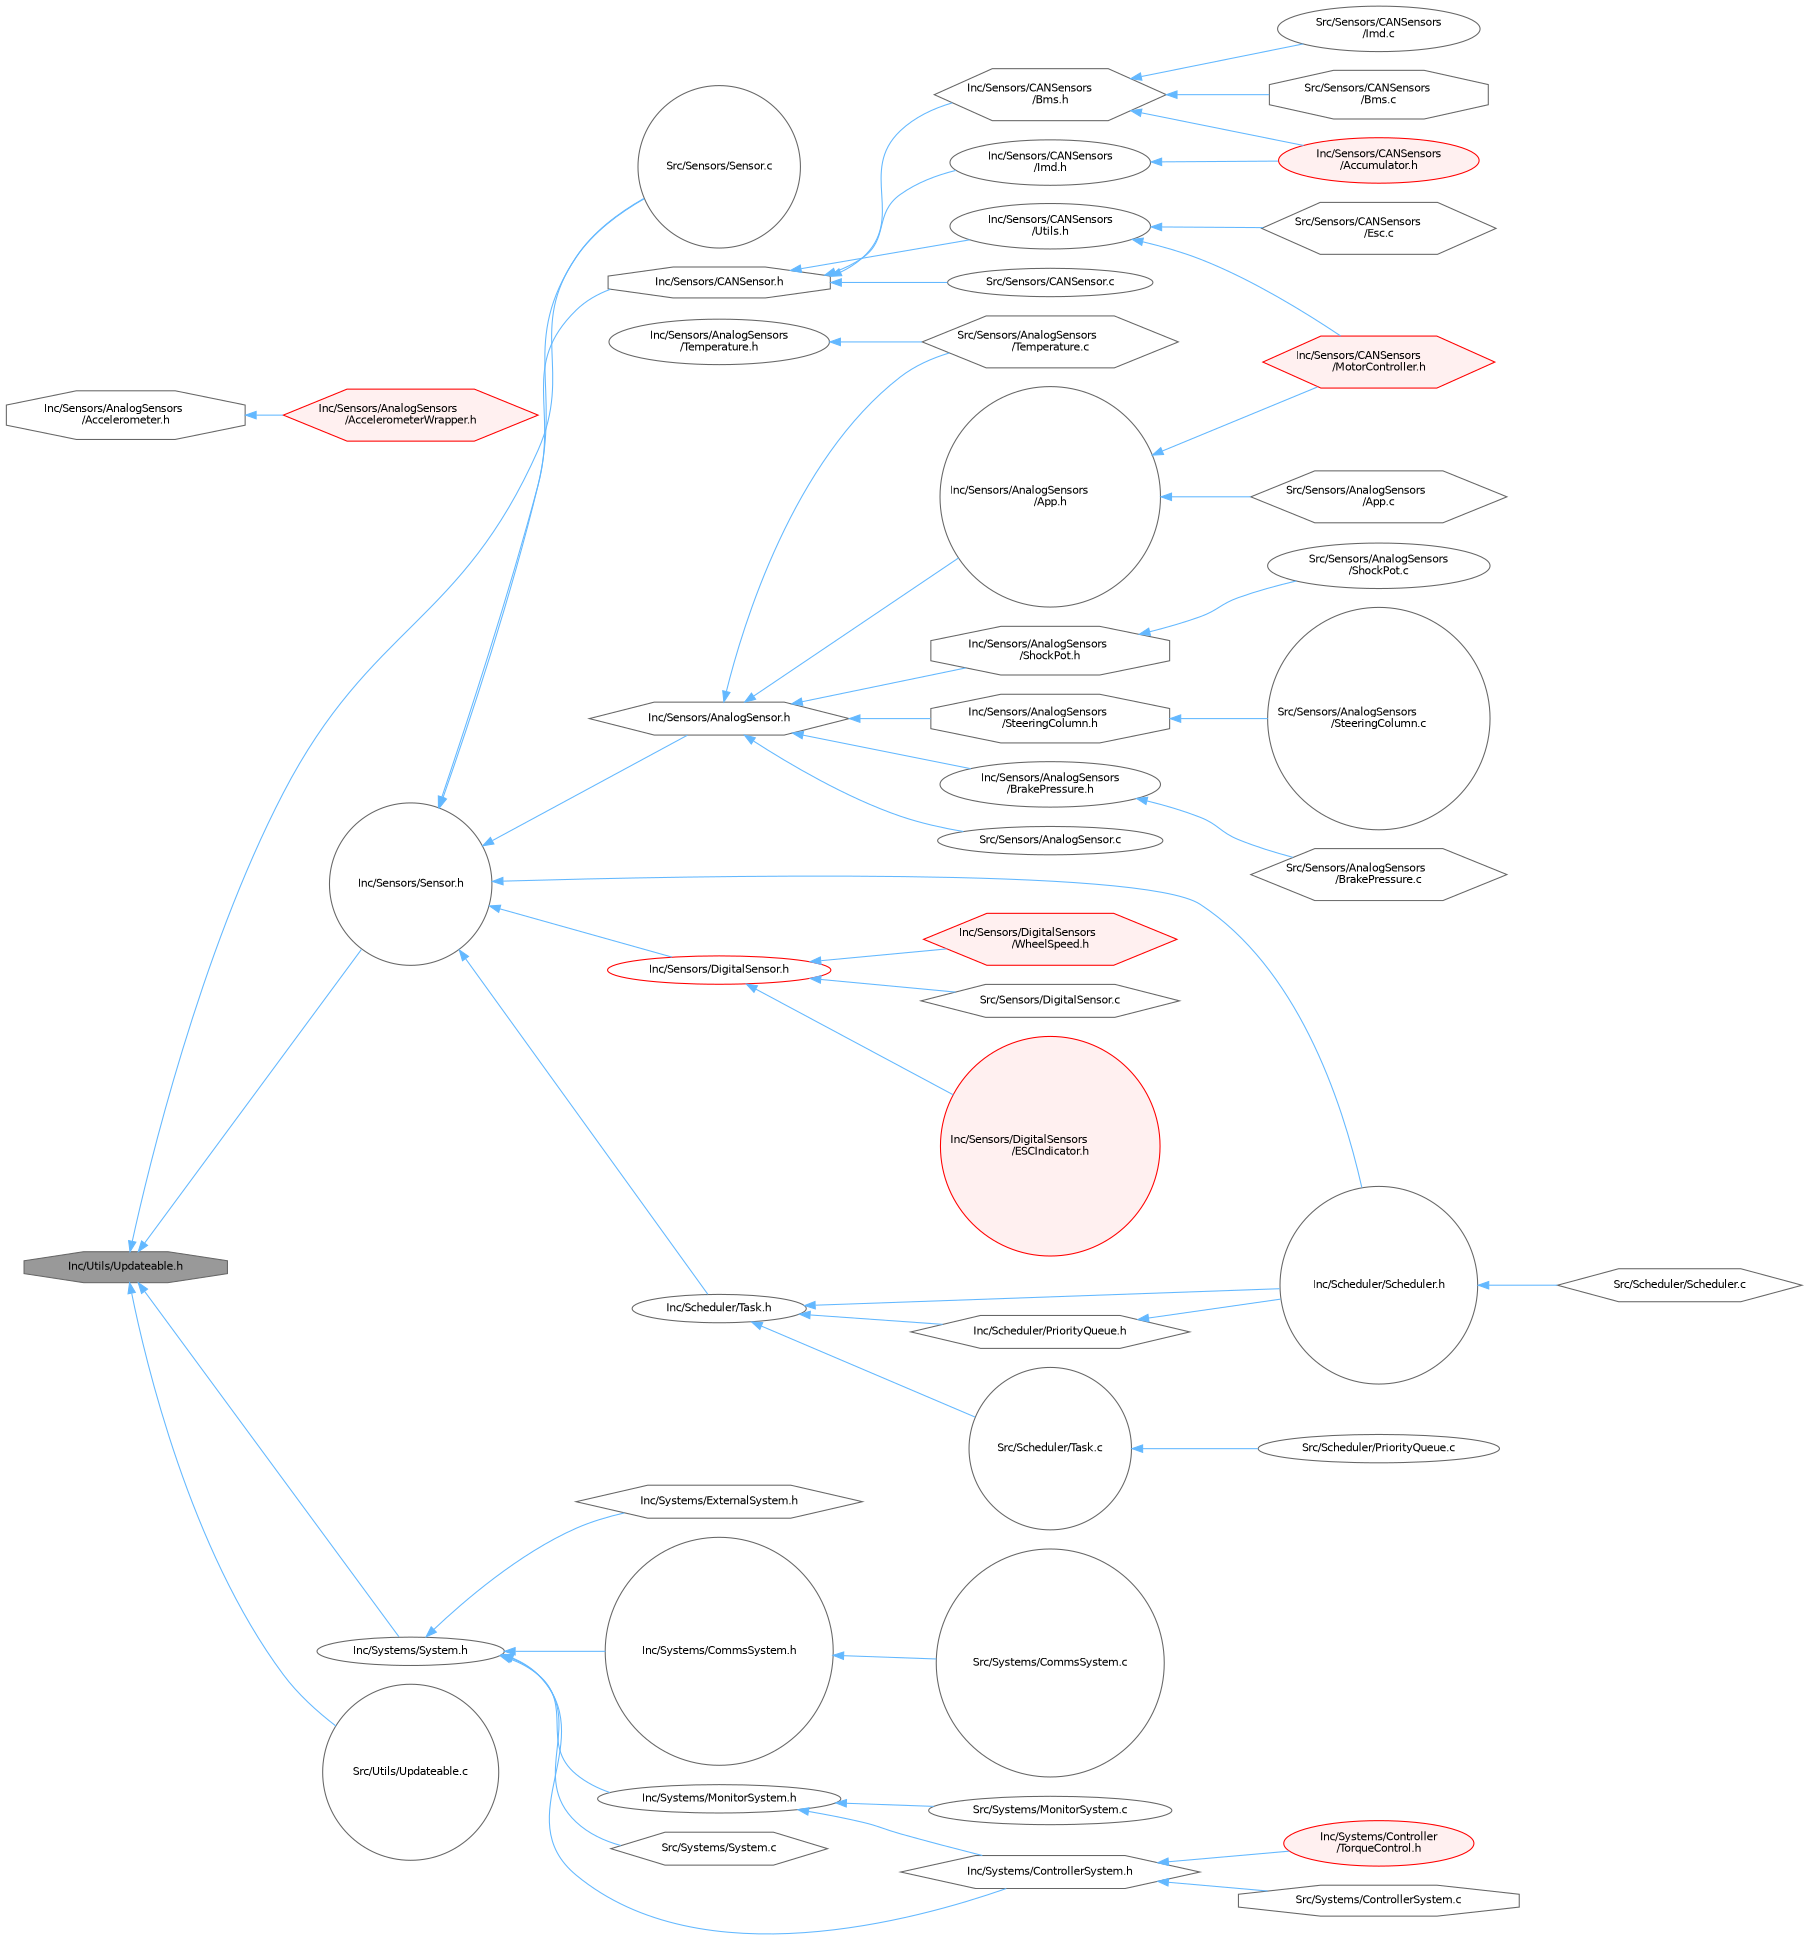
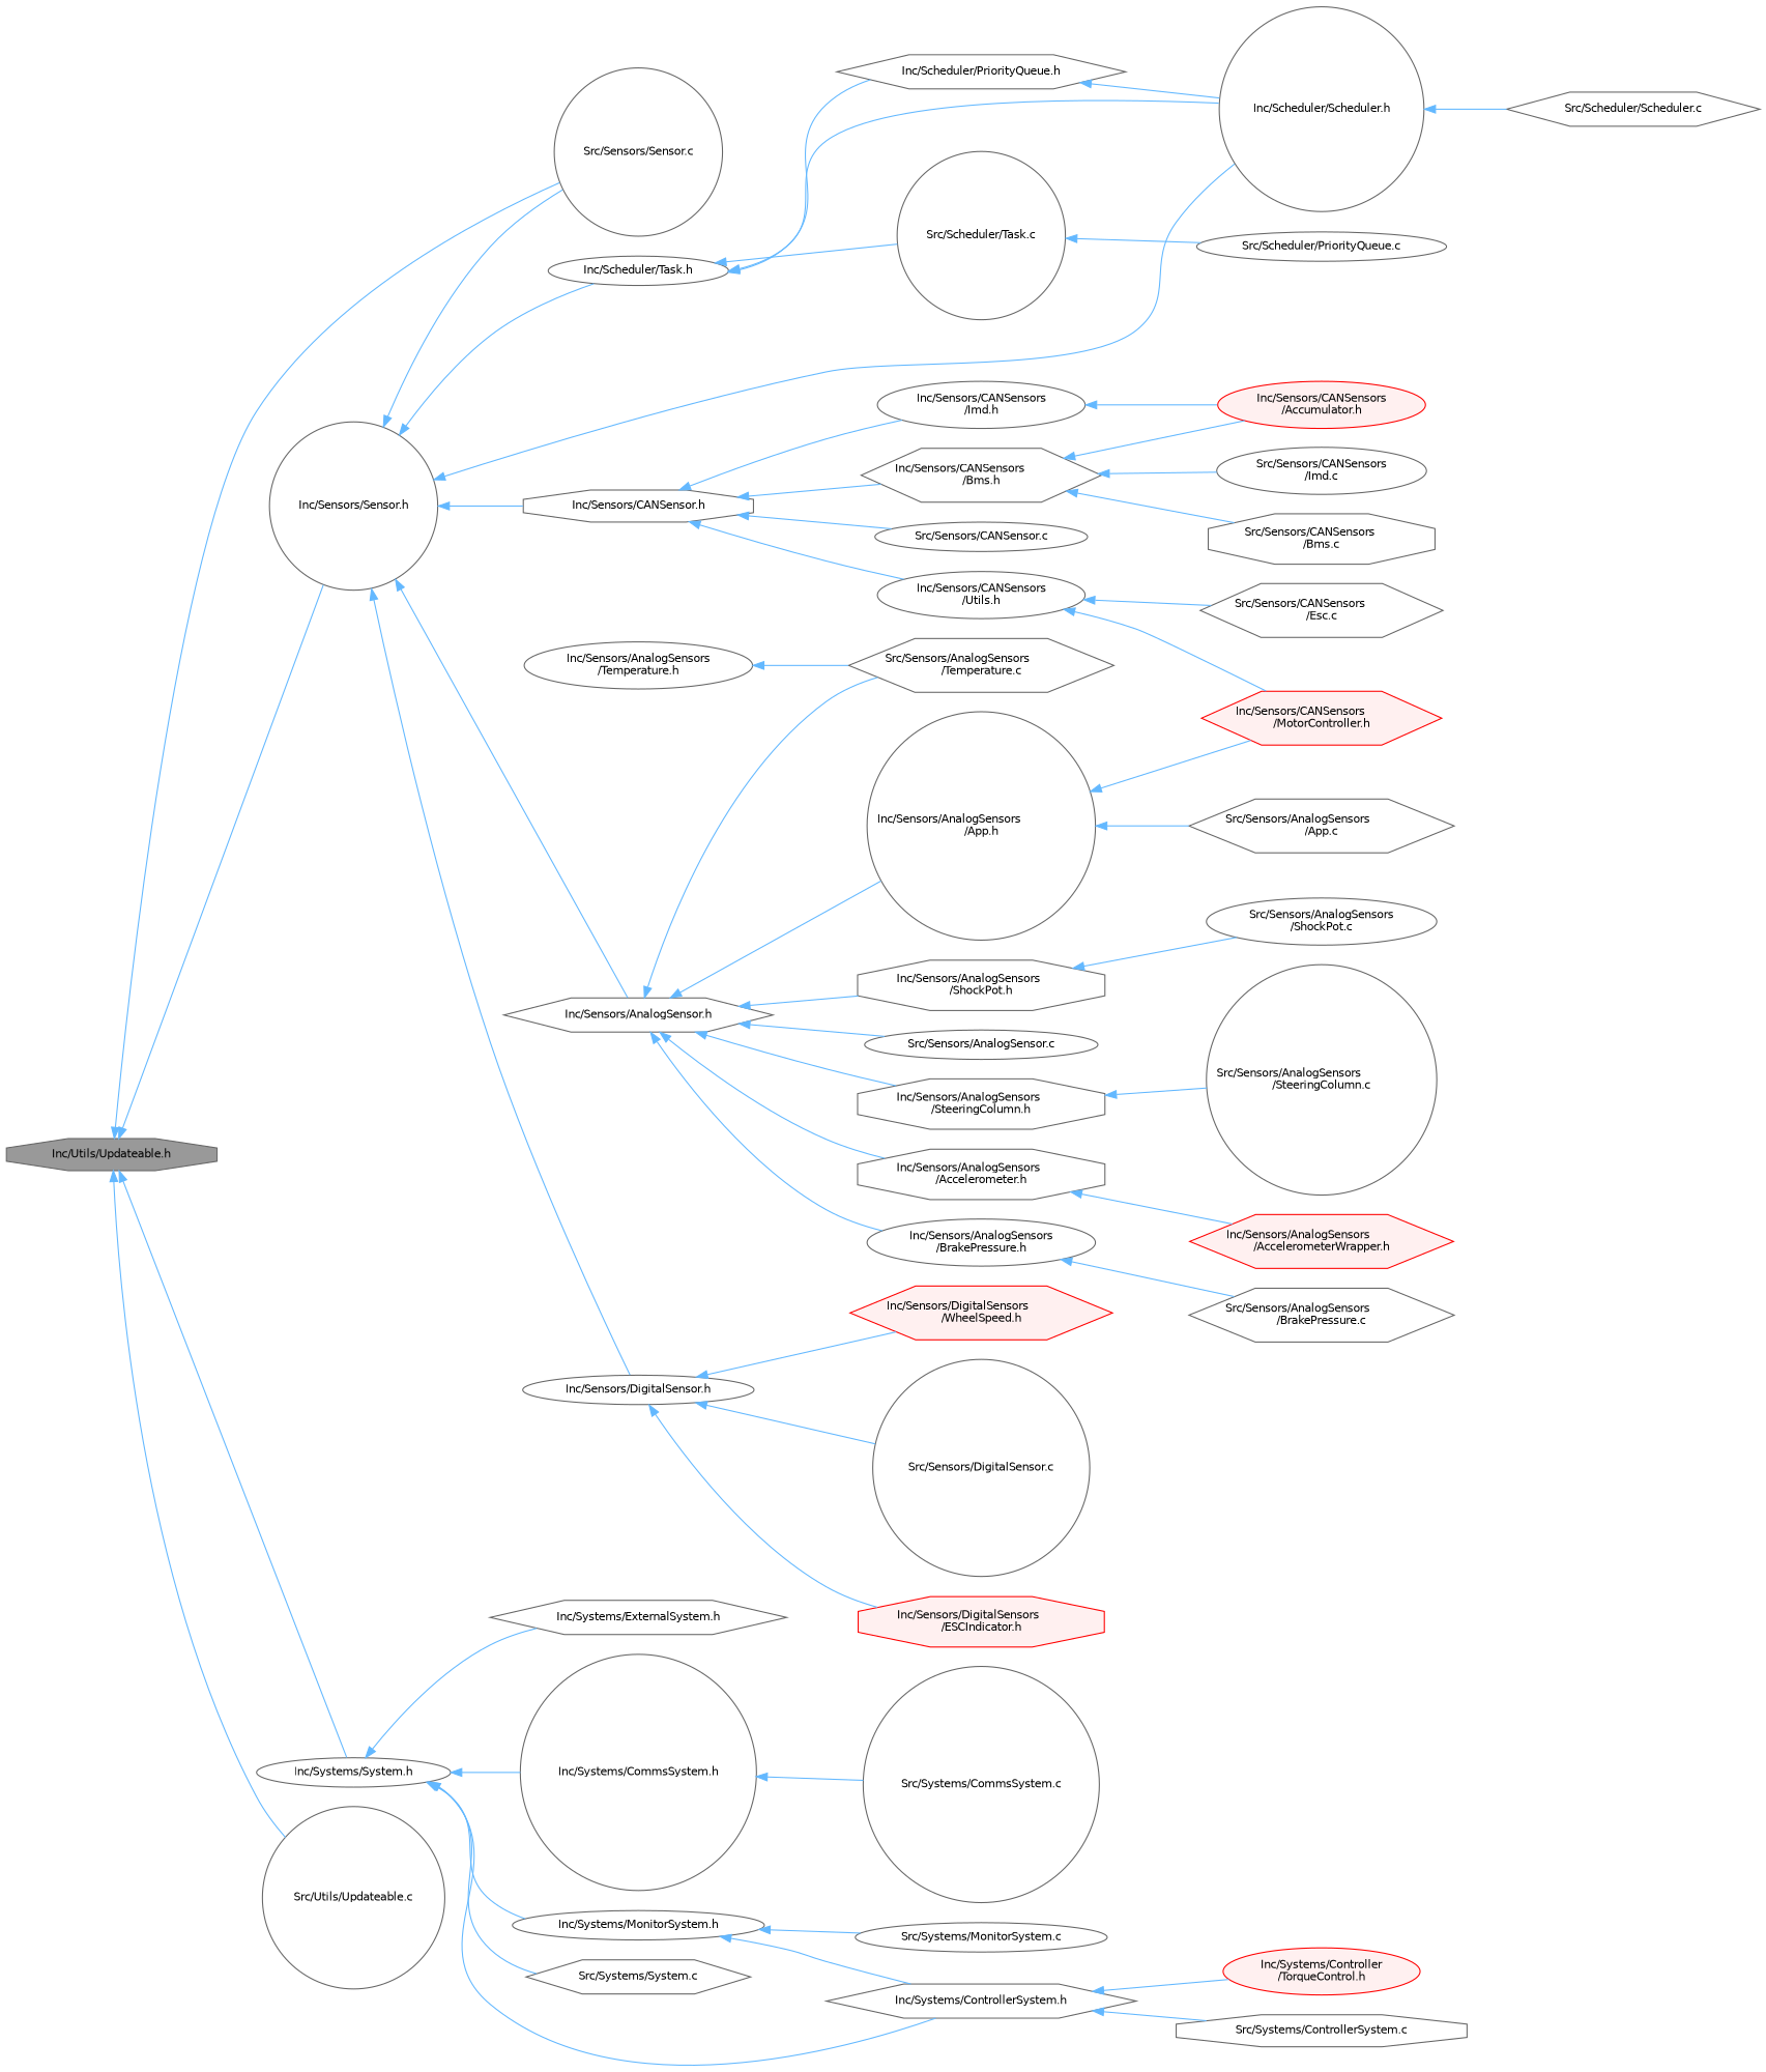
  digraph {
    rankdir=LR
    node [color=grey40 fillcolor=white fontname=Helvetica fontsize=10 shape=ellipse style=filled]
    edge [color=steelblue1 dir=back fontname=Helvetica fontsize=10 labelfontname=Helvetica labelfontsize=10 style=solid]
    n1 [color=gray40 fillcolor=grey60 fontcolor=black height=0.2 label="Inc/Utils/Updateable.h" shape=octagon width=0.4]
    n2 [height=0.2 label="Inc/Sensors/Sensor.h" shape=circle width=0.4]
    n3 [height=0.2 label="Src/Sensors/Sensor.c" shape=circle width=0.4]
    n4 [height=0.2 label="Inc/Systems/System.h" width=0.4]
    n5 [height=0.2 label="Src/Utils/Updateable.c" shape=circle width=0.4]
    n6 [height=0.2 label="Inc/Scheduler/Scheduler.h" shape=circle width=0.4]
    n7 [height=0.2 label="Inc/Scheduler/Task.h" width=0.4]
    n8 [height=0.2 label="Inc/Sensors/AnalogSensor.h" shape=hexagon width=0.4]
    n9 [height=0.2 label="Inc/Sensors/CANSensor.h" shape=octagon width=0.4]
-   n10 [color=red height=0.2 label="Inc/Sensors/DigitalSensor.h" width=0.4]
+   n10 [height=0.2 label="Inc/Sensors/DigitalSensor.h" width=0.4]
    n11 [height=0.2 label="Inc/Systems/CommsSystem.h" shape=circle width=0.4]
    n12 [height=0.2 label="Inc/Systems/ExternalSystem.h" shape=hexagon width=0.4]
    n13 [height=0.2 label="Inc/Systems/ControllerSystem.h" shape=hexagon width=0.4]
    n14 [height=0.2 label="Inc/Systems/MonitorSystem.h" width=0.4]
    n15 [height=0.2 label="Src/Systems/System.c" shape=hexagon width=0.4]
    n16 [height=0.2 label="Src/Scheduler/Scheduler.c" shape=hexagon width=0.4]
    n17 [height=0.2 label="Inc/Scheduler/PriorityQueue.h" shape=hexagon width=0.4]
    n18 [height=0.2 label="Src/Scheduler/Task.c" shape=circle width=0.4]
    n19 [height=0.2 label="Inc/Sensors/AnalogSensors\l/Accelerometer.h" shape=octagon width=0.4]
    n20 [height=0.2 label="Inc/Sensors/AnalogSensors\l/App.h" shape=circle width=0.4]
    n21 [height=0.2 label="Inc/Sensors/AnalogSensors\l/BrakePressure.h" width=0.4]
    n22 [height=0.2 label="Inc/Sensors/AnalogSensors\l/ShockPot.h" shape=octagon width=0.4]
    n23 [height=0.2 label="Inc/Sensors/AnalogSensors\l/SteeringColumn.h" shape=octagon width=0.4]
    n24 [height=0.2 label="Src/Sensors/AnalogSensor.c" width=0.4]
    n25 [height=0.2 label="Src/Sensors/AnalogSensors\l/Temperature.c" shape=hexagon width=0.4]
    n26 [height=0.2 label="Inc/Sensors/CANSensors\l/Bms.h" shape=hexagon width=0.4]
    n27 [height=0.2 label="Inc/Sensors/CANSensors\l/Utils.h" width=0.4]
    n28 [height=0.2 label="Inc/Sensors/CANSensors\l/Imd.h" width=0.4]
    n29 [height=0.2 label="Src/Sensors/CANSensor.c" width=0.4]
-   n30 [color=red fillcolor="#FFF0F0" height=0.2 label="Inc/Sensors/DigitalSensors\l/ESCIndicator.h" shape=circle width=0.4]
+   n30 [color=red fillcolor="#FFF0F0" height=0.2 label="Inc/Sensors/DigitalSensors\l/ESCIndicator.h" shape=octagon width=0.4]
    n31 [color=red fillcolor="#FFF0F0" height=0.2 label="Inc/Sensors/DigitalSensors\l/WheelSpeed.h" shape=hexagon width=0.4]
-   n32 [height=0.2 label="Src/Sensors/DigitalSensor.c" shape=hexagon width=0.4]
+   n32 [height=0.2 label="Src/Sensors/DigitalSensor.c" shape=circle width=0.4]
    n33 [height=0.2 label="Src/Scheduler/PriorityQueue.c" width=0.4]
    n34 [color=red fillcolor="#FFF0F0" height=0.2 label="Inc/Sensors/AnalogSensors\l/AccelerometerWrapper.h" shape=hexagon width=0.4]
    n35 [color=red fillcolor="#FFF0F0" height=0.2 label="Inc/Sensors/CANSensors\l/MotorController.h" shape=hexagon width=0.4]
    n36 [height=0.2 label="Src/Sensors/AnalogSensors\l/App.c" shape=hexagon width=0.4]
    n37 [height=0.2 label="Src/Sensors/AnalogSensors\l/BrakePressure.c" shape=hexagon width=0.4]
    n38 [height=0.2 label="Src/Sensors/AnalogSensors\l/ShockPot.c" width=0.4]
    n39 [height=0.2 label="Src/Sensors/AnalogSensors\l/SteeringColumn.c" shape=circle width=0.4]
    n40 [height=0.2 label="Inc/Sensors/AnalogSensors\l/Temperature.h" width=0.4]
    n41 [color=red fillcolor="#FFF0F0" height=0.2 label="Inc/Sensors/CANSensors\l/Accumulator.h" width=0.4]
    n42 [height=0.2 label="Src/Sensors/CANSensors\l/Bms.c" shape=octagon width=0.4]
    n43 [height=0.2 label="Src/Sensors/CANSensors\l/Imd.c" width=0.4]
    n44 [height=0.2 label="Src/Sensors/CANSensors\l/Esc.c" shape=hexagon width=0.4]
    n45 [height=0.2 label="Src/Systems/CommsSystem.c" shape=circle width=0.4]
    n46 [color=red fillcolor="#FFF0F0" height=0.2 label="Inc/Systems/Controller\l/TorqueControl.h" width=0.4]
    n47 [height=0.2 label="Src/Systems/ControllerSystem.c" shape=octagon width=0.4]
    n48 [height=0.2 label="Src/Systems/MonitorSystem.c" width=0.4]
    n1 -> n2
    n1 -> n3
    n1 -> n4
    n1 -> n5
    n2 -> n3
    n2 -> n6
    n2 -> n7
    n2 -> n8
    n2 -> n9
    n2 -> n10
    n4 -> n11
    n4 -> n12
    n4 -> n13
    n4 -> n14
    n4 -> n15
    n6 -> n16
    n7 -> n6
    n7 -> n17
    n7 -> n18
+   n8 -> n19
    n8 -> n20
    n8 -> n21
    n8 -> n22
    n8 -> n23
    n8 -> n24
    n8 -> n25
    n9 -> n26
    n9 -> n27
    n9 -> n28
    n9 -> n29
    n10 -> n30
    n10 -> n31
    n10 -> n32
    n11 -> n45
    n13 -> n46
    n13 -> n47
    n14 -> n13
    n14 -> n48
    n17 -> n6
    n18 -> n33
    n19 -> n34
    n20 -> n35
    n20 -> n36
    n21 -> n37
    n22 -> n38
    n23 -> n39
    n26 -> n41
    n26 -> n42
    n26 -> n43
    n27 -> n35
    n27 -> n44
    n28 -> n41
    n40 -> n25
  }
